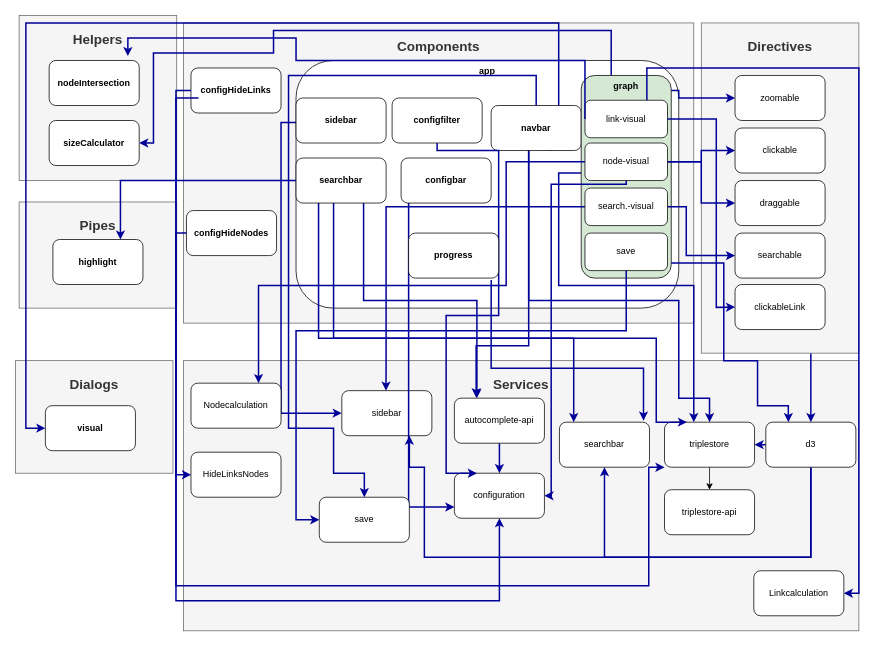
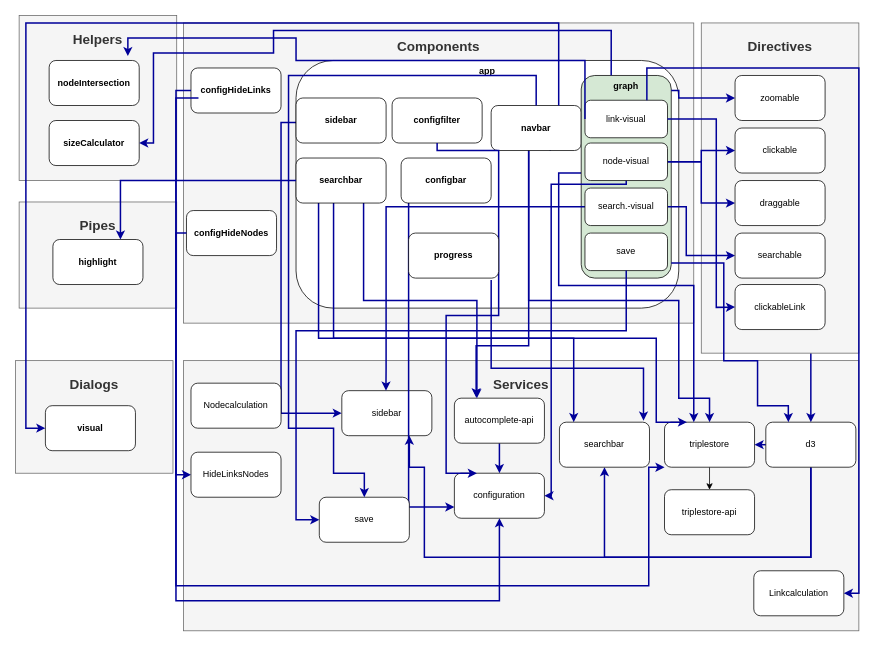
  <mxCell id="0" />
  <mxCell id="1" parent="0" />
  <mxCell id="2" value="&lt;h2&gt;Services&lt;/h2&gt;" style="rounded=0;whiteSpace=wrap;html=1;verticalAlign=top;fillColor=#f5f5f5;strokeColor=#666666;fontColor=#333333;" parent="1" vertex="1"><mxGeometry x="244" y="480" width="900" height="360" as="geometry" /></mxCell>
  <mxCell id="3" value="&lt;h2&gt;Components&lt;/h2&gt;" style="rounded=0;whiteSpace=wrap;html=1;verticalAlign=top;fillColor=#f5f5f5;strokeColor=#666666;fontColor=#333333;" parent="1" vertex="1"><mxGeometry x="244" y="30" width="680" height="400" as="geometry" /></mxCell>
  <mxCell id="4" style="edgeStyle=orthogonalEdgeStyle;rounded=0;orthogonalLoop=1;jettySize=auto;html=1;exitX=0;exitY=0.25;exitDx=0;exitDy=0;entryX=0;entryY=0.5;entryDx=0;entryDy=0;strokeColor=#000099;strokeWidth=2;" parent="1" source="5" target="31" edge="1"><mxGeometry relative="1" as="geometry" /></mxCell>
  <mxCell id="5" value="app" style="rounded=1;whiteSpace=wrap;html=1;verticalAlign=top;fontStyle=1" parent="1" vertex="1"><mxGeometry x="394" y="80" width="510" height="330" as="geometry" /></mxCell>
  <mxCell id="6" style="edgeStyle=orthogonalEdgeStyle;rounded=0;orthogonalLoop=1;jettySize=auto;html=1;strokeColor=#000099;strokeWidth=2;" parent="1" source="8" edge="1"><mxGeometry relative="1" as="geometry"><Array as="points"><mxPoint x="704" y="460" /><mxPoint x="634" y="460" /><mxPoint x="634" y="529" /></Array><mxPoint x="634" y="529" as="targetPoint" /></mxGeometry></mxCell>
  <mxCell id="7" style="edgeStyle=orthogonalEdgeStyle;rounded=0;orthogonalLoop=1;jettySize=auto;html=1;exitX=0.656;exitY=1.005;exitDx=0;exitDy=0;entryX=0.5;entryY=0;entryDx=0;entryDy=0;strokeColor=#000099;strokeWidth=2;exitPerimeter=0;" parent="1" source="8" target="10" edge="1"><mxGeometry relative="1" as="geometry"><Array as="points"><mxPoint x="733" y="170" /><mxPoint x="704" y="170" /><mxPoint x="704" y="400" /><mxPoint x="904" y="400" /><mxPoint x="904" y="530" /><mxPoint x="945" y="530" /></Array></mxGeometry></mxCell>
  <mxCell id="8" value="navbar" style="rounded=1;whiteSpace=wrap;html=1;fontStyle=1" parent="1" vertex="1"><mxGeometry x="654" y="140" width="120" height="60" as="geometry" /></mxCell>
  <mxCell id="9" style="edgeStyle=orthogonalEdgeStyle;rounded=0;orthogonalLoop=1;jettySize=auto;html=1;exitX=0.5;exitY=1;exitDx=0;exitDy=0;entryX=0.5;entryY=0;entryDx=0;entryDy=0;" parent="1" source="10" target="28" edge="1"><mxGeometry relative="1" as="geometry" /></mxCell>
  <mxCell id="10" value="triplestore" style="rounded=1;whiteSpace=wrap;html=1;" parent="1" vertex="1"><mxGeometry x="885" y="562" width="120" height="60" as="geometry" /></mxCell>
  <mxCell id="11" value="sidebar" style="rounded=1;whiteSpace=wrap;html=1;fontStyle=1" parent="1" vertex="1"><mxGeometry x="394" y="130" width="120" height="60" as="geometry" /></mxCell>
  <mxCell id="12" style="edgeStyle=orthogonalEdgeStyle;rounded=0;orthogonalLoop=1;jettySize=auto;html=1;strokeColor=#000099;strokeWidth=2;" parent="1" source="13" target="10" edge="1"><mxGeometry relative="1" as="geometry"><Array as="points"><mxPoint x="744" y="230" /><mxPoint x="744" y="380" /><mxPoint x="924" y="380" /></Array></mxGeometry></mxCell>
  <mxCell id="13" value="graph" style="rounded=1;whiteSpace=wrap;html=1;verticalAlign=top;fontStyle=1;fillColor=#d5e8d4;" parent="1" vertex="1"><mxGeometry x="774" y="100" width="120" height="270" as="geometry" /></mxCell>
  <mxCell id="14" style="edgeStyle=orthogonalEdgeStyle;rounded=0;orthogonalLoop=1;jettySize=auto;html=1;entryX=0.5;entryY=0;entryDx=0;entryDy=0;fillColor=#f8cecc;strokeColor=#000099;strokeWidth=2;" parent="1" source="15" target="27" edge="1"><mxGeometry relative="1" as="geometry"><Array as="points"><mxPoint x="1039" y="380" /><mxPoint x="1039" y="380" /></Array></mxGeometry></mxCell>
  <mxCell id="15" value="&lt;h2&gt;Directives&lt;/h2&gt;" style="rounded=0;whiteSpace=wrap;html=1;verticalAlign=top;fillColor=#f5f5f5;strokeColor=#666666;fontColor=#333333;" parent="1" vertex="1"><mxGeometry x="934" y="30" width="210" height="440" as="geometry" /></mxCell>
  <mxCell id="16" value="link-visual" style="rounded=1;whiteSpace=wrap;html=1;" parent="1" vertex="1"><mxGeometry x="779" y="133" width="110" height="50" as="geometry" /></mxCell>
  <mxCell id="17" style="edgeStyle=orthogonalEdgeStyle;rounded=0;orthogonalLoop=1;jettySize=auto;html=1;exitX=1;exitY=0.5;exitDx=0;exitDy=0;entryX=0;entryY=0.5;entryDx=0;entryDy=0;strokeColor=#000099;strokeWidth=2;" parent="1" source="20" target="22" edge="1"><mxGeometry relative="1" as="geometry" /></mxCell>
  <mxCell id="18" style="edgeStyle=orthogonalEdgeStyle;rounded=0;orthogonalLoop=1;jettySize=auto;html=1;exitX=1;exitY=0.5;exitDx=0;exitDy=0;entryX=0;entryY=0.5;entryDx=0;entryDy=0;strokeColor=#000099;strokeWidth=2;" parent="1" source="20" target="21" edge="1"><mxGeometry relative="1" as="geometry" /></mxCell>
  <mxCell id="19" style="edgeStyle=orthogonalEdgeStyle;rounded=0;orthogonalLoop=1;jettySize=auto;html=1;entryX=1;entryY=0.5;entryDx=0;entryDy=0;strokeColor=#000099;strokeWidth=2;" parent="1" source="20" target="45" edge="1"><mxGeometry relative="1" as="geometry"><Array as="points"><mxPoint x="834" y="245" /><mxPoint x="734" y="245" /><mxPoint x="734" y="660" /></Array></mxGeometry></mxCell>
  <mxCell id="20" value="node-visual" style="rounded=1;whiteSpace=wrap;html=1;" parent="1" vertex="1"><mxGeometry x="779" y="190" width="110" height="50" as="geometry" /></mxCell>
  <mxCell id="21" value="clickable" style="rounded=1;whiteSpace=wrap;html=1;" parent="1" vertex="1"><mxGeometry x="979" y="170" width="120" height="60" as="geometry" /></mxCell>
  <mxCell id="22" value="draggable" style="rounded=1;whiteSpace=wrap;html=1;" parent="1" vertex="1"><mxGeometry x="979" y="240" width="120" height="60" as="geometry" /></mxCell>
  <mxCell id="23" value="zoomable" style="rounded=1;whiteSpace=wrap;html=1;" parent="1" vertex="1"><mxGeometry x="979" y="100" width="120" height="60" as="geometry" /></mxCell>
  <mxCell id="24" style="edgeStyle=orthogonalEdgeStyle;rounded=0;orthogonalLoop=1;jettySize=auto;html=1;entryX=0.75;entryY=1;entryDx=0;entryDy=0;strokeWidth=2;strokeColor=#000099;" parent="1" source="27" target="31" edge="1"><mxGeometry relative="1" as="geometry"><Array as="points"><mxPoint x="1080" y="742" /><mxPoint x="565" y="742" /><mxPoint x="565" y="622" /><mxPoint x="545" y="622" /></Array></mxGeometry></mxCell>
  <mxCell id="25" style="edgeStyle=orthogonalEdgeStyle;rounded=0;orthogonalLoop=1;jettySize=auto;html=1;exitX=0;exitY=0.5;exitDx=0;exitDy=0;entryX=1;entryY=0.5;entryDx=0;entryDy=0;strokeColor=#000099;strokeWidth=2;" parent="1" source="27" target="10" edge="1"><mxGeometry relative="1" as="geometry" /></mxCell>
  <mxCell id="26" style="edgeStyle=orthogonalEdgeStyle;rounded=0;orthogonalLoop=1;jettySize=auto;html=1;exitX=0.5;exitY=1;exitDx=0;exitDy=0;entryX=0.5;entryY=1;entryDx=0;entryDy=0;strokeColor=#000099;strokeWidth=2;" parent="1" source="27" target="40" edge="1"><mxGeometry relative="1" as="geometry"><Array as="points"><mxPoint x="1080" y="742" /><mxPoint x="805" y="742" /></Array></mxGeometry></mxCell>
  <mxCell id="27" value="d3" style="rounded=1;whiteSpace=wrap;html=1;" parent="1" vertex="1"><mxGeometry x="1020" y="562" width="120" height="60" as="geometry" /></mxCell>
  <mxCell id="28" value="triplestore-api" style="rounded=1;whiteSpace=wrap;html=1;" parent="1" vertex="1"><mxGeometry x="885" y="652" width="120" height="60" as="geometry" /></mxCell>
  <mxCell id="29" value="" style="edgeStyle=orthogonalEdgeStyle;rounded=0;orthogonalLoop=1;jettySize=auto;html=1;strokeColor=#000099;strokeWidth=2;" parent="1" source="30" target="45" edge="1"><mxGeometry relative="1" as="geometry" /></mxCell>
  <mxCell id="30" value="autocomplete-api" style="rounded=1;whiteSpace=wrap;html=1;" parent="1" vertex="1"><mxGeometry x="605" y="530" width="120" height="60" as="geometry" /></mxCell>
  <mxCell id="31" value="sidebar" style="rounded=1;whiteSpace=wrap;html=1;" parent="1" vertex="1"><mxGeometry x="455" y="520" width="120" height="60" as="geometry" /></mxCell>
  <mxCell id="32" style="edgeStyle=orthogonalEdgeStyle;rounded=0;orthogonalLoop=1;jettySize=auto;html=1;fillColor=#f8cecc;strokeColor=#000099;strokeWidth=2;" parent="1" target="23" edge="1"><mxGeometry relative="1" as="geometry"><Array as="points"><mxPoint x="904" y="120" /><mxPoint x="904" y="130" /></Array><mxPoint x="894" y="120" as="sourcePoint" /></mxGeometry></mxCell>
  <mxCell id="33" style="edgeStyle=orthogonalEdgeStyle;rounded=0;orthogonalLoop=1;jettySize=auto;html=1;entryX=0;entryY=0.5;entryDx=0;entryDy=0;strokeColor=#000099;strokeWidth=2;" parent="1" source="35" target="42" edge="1"><mxGeometry relative="1" as="geometry"><Array as="points"><mxPoint x="914" y="275" /><mxPoint x="914" y="340" /></Array></mxGeometry></mxCell>
  <mxCell id="34" style="edgeStyle=orthogonalEdgeStyle;rounded=0;orthogonalLoop=1;jettySize=auto;html=1;entryX=0.49;entryY=0;entryDx=0;entryDy=0;strokeColor=#000099;strokeWidth=2;entryPerimeter=0;" parent="1" source="35" target="31" edge="1"><mxGeometry relative="1" as="geometry"><Array as="points"><mxPoint x="514" y="275" /><mxPoint x="514" y="490" /><mxPoint x="514" y="490" /></Array></mxGeometry></mxCell>
  <mxCell id="35" value="search.-visual" style="rounded=1;whiteSpace=wrap;html=1;" parent="1" vertex="1"><mxGeometry x="779" y="250" width="110" height="50" as="geometry" /></mxCell>
  <mxCell id="36" style="edgeStyle=orthogonalEdgeStyle;rounded=0;orthogonalLoop=1;jettySize=auto;html=1;strokeColor=#000099;strokeWidth=2;" parent="1" source="39" target="40" edge="1"><mxGeometry relative="1" as="geometry"><Array as="points"><mxPoint x="424" y="450" /><mxPoint x="764" y="450" /></Array></mxGeometry></mxCell>
  <mxCell id="37" style="edgeStyle=orthogonalEdgeStyle;rounded=0;orthogonalLoop=1;jettySize=auto;html=1;entryX=0.25;entryY=0;entryDx=0;entryDy=0;strokeColor=#000099;strokeWidth=2;" parent="1" source="39" target="10" edge="1"><mxGeometry relative="1" as="geometry"><Array as="points"><mxPoint x="444" y="450" /><mxPoint x="874" y="450" /></Array></mxGeometry></mxCell>
  <mxCell id="38" style="edgeStyle=orthogonalEdgeStyle;rounded=0;orthogonalLoop=1;jettySize=auto;html=1;entryX=0.25;entryY=0;entryDx=0;entryDy=0;strokeColor=#000099;strokeWidth=2;exitX=0.75;exitY=1;exitDx=0;exitDy=0;" parent="1" source="39" target="30" edge="1"><mxGeometry relative="1" as="geometry"><Array as="points"><mxPoint x="484" y="400" /><mxPoint x="635" y="400" /></Array></mxGeometry></mxCell>
  <mxCell id="39" value="searchbar" style="rounded=1;whiteSpace=wrap;html=1;fontStyle=1" parent="1" vertex="1"><mxGeometry x="394" y="210" width="120" height="60" as="geometry" /></mxCell>
  <mxCell id="40" value="searchbar" style="rounded=1;whiteSpace=wrap;html=1;" parent="1" vertex="1"><mxGeometry x="745" y="562" width="120" height="60" as="geometry" /></mxCell>
  <mxCell id="41" style="edgeStyle=orthogonalEdgeStyle;rounded=0;orthogonalLoop=1;jettySize=auto;html=1;entryX=0.25;entryY=0;entryDx=0;entryDy=0;strokeColor=#000099;strokeWidth=2;" parent="1" source="13" target="27" edge="1"><mxGeometry relative="1" as="geometry"><Array as="points"><mxPoint x="964" y="350" /><mxPoint x="964" y="480" /><mxPoint x="1009" y="480" /><mxPoint x="1009" y="540" /><mxPoint x="1050" y="540" /></Array></mxGeometry></mxCell>
  <mxCell id="42" value="searchable" style="rounded=1;whiteSpace=wrap;html=1;" parent="1" vertex="1"><mxGeometry x="979" y="310" width="120" height="60" as="geometry" /></mxCell>
  <mxCell id="43" style="edgeStyle=orthogonalEdgeStyle;rounded=0;orthogonalLoop=1;jettySize=auto;html=1;strokeColor=#000099;strokeWidth=2;entryX=0;entryY=0.75;entryDx=0;entryDy=0;" parent="1" source="44" target="45" edge="1"><mxGeometry relative="1" as="geometry"><mxPoint x="554" y="550" as="targetPoint" /><Array as="points"><mxPoint x="544" y="675" /></Array></mxGeometry></mxCell>
  <mxCell id="44" value="configbar" style="rounded=1;whiteSpace=wrap;html=1;fontStyle=1" parent="1" vertex="1"><mxGeometry x="534" y="210" width="120" height="60" as="geometry" /></mxCell>
  <mxCell id="45" value="configuration" style="rounded=1;whiteSpace=wrap;html=1;" parent="1" vertex="1"><mxGeometry x="605" y="630" width="120" height="60" as="geometry" /></mxCell>
  <mxCell id="46" value="&lt;h2&gt;Helpers&lt;/h2&gt;" style="rounded=0;whiteSpace=wrap;html=1;verticalAlign=top;fillColor=#f5f5f5;strokeColor=#666666;fontColor=#333333;" parent="1" vertex="1"><mxGeometry x="25" y="20" width="210" height="220" as="geometry" /></mxCell>
  <mxCell id="47" value="nodeIntersection" style="rounded=1;whiteSpace=wrap;html=1;fontStyle=1" parent="1" vertex="1"><mxGeometry x="65" y="80" width="120" height="60" as="geometry" /></mxCell>
  <mxCell id="48" style="edgeStyle=orthogonalEdgeStyle;rounded=0;orthogonalLoop=1;jettySize=auto;html=1;exitX=0.5;exitY=1;exitDx=0;exitDy=0;" parent="1" source="46" target="46" edge="1"><mxGeometry relative="1" as="geometry" /></mxCell>
  <mxCell id="49" style="edgeStyle=orthogonalEdgeStyle;rounded=0;orthogonalLoop=1;jettySize=auto;html=1;exitX=0.5;exitY=1;exitDx=0;exitDy=0;strokeColor=#000099;" parent="1" source="46" target="46" edge="1"><mxGeometry relative="1" as="geometry" /></mxCell>
  <mxCell id="50" style="edgeStyle=orthogonalEdgeStyle;rounded=0;orthogonalLoop=1;jettySize=auto;html=1;exitX=0;exitY=0.5;exitDx=0;exitDy=0;entryX=0.874;entryY=-0.098;entryDx=0;entryDy=0;strokeColor=#000099;strokeWidth=2;entryPerimeter=0;" parent="1" source="16" target="47" edge="1"><mxGeometry relative="1" as="geometry"><mxPoint x="209" y="320" as="sourcePoint" /><mxPoint x="224" y="665" as="targetPoint" /><Array as="points"><mxPoint x="779" y="80" /><mxPoint x="394" y="80" /><mxPoint x="394" y="50" /><mxPoint x="170" y="50" /></Array></mxGeometry></mxCell>
  <mxCell id="51" value="sizeCalculator" style="rounded=1;whiteSpace=wrap;html=1;fontStyle=1" parent="1" vertex="1"><mxGeometry x="65" y="160" width="120" height="60" as="geometry" /></mxCell>
  <mxCell id="52" style="edgeStyle=orthogonalEdgeStyle;rounded=0;orthogonalLoop=1;jettySize=auto;html=1;entryX=1;entryY=0.5;entryDx=0;entryDy=0;strokeColor=#000099;strokeWidth=2;exitX=0.333;exitY=-0.001;exitDx=0;exitDy=0;exitPerimeter=0;" parent="1" source="13" target="51" edge="1"><mxGeometry relative="1" as="geometry"><mxPoint x="814" y="120" as="sourcePoint" /><mxPoint x="339" y="120" as="targetPoint" /><Array as="points"><mxPoint x="814" y="40" /><mxPoint x="364" y="40" /><mxPoint x="364" y="70" /><mxPoint x="204" y="70" /><mxPoint x="204" y="190" /></Array></mxGeometry></mxCell>
  <mxCell id="53" value="configfilter" style="rounded=1;whiteSpace=wrap;html=1;fontStyle=1" parent="1" vertex="1"><mxGeometry x="522" y="130" width="120" height="60" as="geometry" /></mxCell>
  <mxCell id="54" style="edgeStyle=orthogonalEdgeStyle;rounded=0;orthogonalLoop=1;jettySize=auto;html=1;strokeColor=#000099;strokeWidth=2;exitX=0.5;exitY=1;exitDx=0;exitDy=0;entryX=0.25;entryY=0;entryDx=0;entryDy=0;" parent="1" source="53" target="45" edge="1"><mxGeometry relative="1" as="geometry"><mxPoint x="582" y="630" as="targetPoint" /><mxPoint x="592" y="280" as="sourcePoint" /><Array as="points"><mxPoint x="582" y="200" /><mxPoint x="664" y="200" /><mxPoint x="664" y="420" /><mxPoint x="594" y="420" /><mxPoint x="594" y="630" /></Array></mxGeometry></mxCell>
  <mxCell id="55" value="save" style="rounded=1;whiteSpace=wrap;html=1;" parent="1" vertex="1"><mxGeometry x="425" y="662" width="120" height="60" as="geometry" /></mxCell>
  <mxCell id="56" style="edgeStyle=orthogonalEdgeStyle;rounded=0;orthogonalLoop=1;jettySize=auto;html=1;exitX=0.5;exitY=0;exitDx=0;exitDy=0;entryX=0.5;entryY=0;entryDx=0;entryDy=0;strokeColor=#000099;strokeWidth=2;" parent="1" source="8" target="55" edge="1"><mxGeometry relative="1" as="geometry"><Array as="points"><mxPoint x="714" y="100" /><mxPoint x="384" y="100" /><mxPoint x="384" y="570" /><mxPoint x="444" y="570" /><mxPoint x="444" y="630" /><mxPoint x="485" y="630" /></Array><mxPoint x="742.72" y="210.3" as="sourcePoint" /><mxPoint x="914" y="480" as="targetPoint" /></mxGeometry></mxCell>
  <mxCell id="57" value="save" style="rounded=1;whiteSpace=wrap;html=1;" parent="1" vertex="1"><mxGeometry x="779" y="310" width="110" height="50" as="geometry" /></mxCell>
  <mxCell id="58" style="edgeStyle=orthogonalEdgeStyle;rounded=0;orthogonalLoop=1;jettySize=auto;html=1;strokeColor=#000099;strokeWidth=2;entryX=0;entryY=0.5;entryDx=0;entryDy=0;" parent="1" source="57" edge="1" target="55"><mxGeometry relative="1" as="geometry"><Array as="points"><mxPoint x="834" y="440" /><mxPoint x="394" y="440" /><mxPoint x="394" y="692" /></Array><mxPoint x="724" y="150" as="sourcePoint" /><mxPoint x="394" y="660" as="targetPoint" /></mxGeometry></mxCell>
  <mxCell id="59" value="&lt;h2&gt;Pipes&lt;/h2&gt;" style="rounded=0;whiteSpace=wrap;html=1;verticalAlign=top;fillColor=#f5f5f5;strokeColor=#666666;fontColor=#333333;" parent="1" vertex="1"><mxGeometry x="25" y="268.57" width="210" height="141.43" as="geometry" /></mxCell>
  <mxCell id="60" value="highlight" style="rounded=1;whiteSpace=wrap;html=1;fontStyle=1" parent="1" vertex="1"><mxGeometry x="70" y="318.57" width="120" height="60" as="geometry" /></mxCell>
  <mxCell id="61" style="edgeStyle=orthogonalEdgeStyle;rounded=0;orthogonalLoop=1;jettySize=auto;html=1;exitX=0.5;exitY=1;exitDx=0;exitDy=0;" parent="1" source="59" target="59" edge="1"><mxGeometry relative="1" as="geometry" /></mxCell>
  <mxCell id="62" style="edgeStyle=orthogonalEdgeStyle;rounded=0;orthogonalLoop=1;jettySize=auto;html=1;exitX=0.5;exitY=1;exitDx=0;exitDy=0;strokeColor=#000099;" parent="1" source="59" target="59" edge="1"><mxGeometry relative="1" as="geometry" /></mxCell>
  <mxCell id="63" value="" style="endArrow=classic;html=1;exitX=0;exitY=0.5;exitDx=0;exitDy=0;entryX=0.75;entryY=0;entryDx=0;entryDy=0;rounded=0;strokeWidth=2;strokeColor=#000099;" parent="1" source="39" target="60" edge="1"><mxGeometry width="50" height="50" relative="1" as="geometry"><mxPoint x="454" y="310" as="sourcePoint" /><mxPoint x="504" y="260" as="targetPoint" /><Array as="points"><mxPoint x="344" y="240" /><mxPoint x="160" y="240" /></Array></mxGeometry></mxCell>
  <mxCell id="64" value="clickableLink" style="rounded=1;whiteSpace=wrap;html=1;" parent="1" vertex="1"><mxGeometry x="979" y="378.57" width="120" height="60" as="geometry" /></mxCell>
  <mxCell id="65" value="" style="endArrow=classic;html=1;strokeColor=#000099;strokeWidth=2;exitX=1;exitY=0.5;exitDx=0;exitDy=0;entryX=0;entryY=0.5;entryDx=0;entryDy=0;rounded=0;" parent="1" source="16" target="64" edge="1"><mxGeometry width="50" height="50" relative="1" as="geometry"><mxPoint x="844" y="330" as="sourcePoint" /><mxPoint x="894" y="280" as="targetPoint" /><Array as="points"><mxPoint x="954" y="158" /><mxPoint x="954" y="409" /></Array></mxGeometry></mxCell>
  <mxCell id="66" value="&lt;font style=&quot;font-size: 12px&quot;&gt;Nodecalculation&lt;/font&gt;" style="rounded=1;whiteSpace=wrap;html=1;" parent="1" vertex="1"><mxGeometry x="254" y="510" width="120" height="60" as="geometry" /></mxCell>
  <mxCell id="67" value="&lt;div style=&quot;line-height: 19px&quot;&gt;&lt;font style=&quot;font-size: 12px&quot;&gt;Linkcalculation&lt;/font&gt;&lt;/div&gt;" style="rounded=1;whiteSpace=wrap;html=1;" parent="1" vertex="1"><mxGeometry x="1004" y="760" width="120" height="60" as="geometry" /></mxCell>
- <mxCell id="68" style="edgeStyle=orthogonalEdgeStyle;rounded=0;orthogonalLoop=1;jettySize=auto;html=1;fillColor=#f8cecc;strokeColor=#000099;strokeWidth=2;entryX=0.75;entryY=0;entryDx=0;entryDy=0;exitX=0;exitY=0.5;exitDx=0;exitDy=0;" parent="1" source="20" target="66" edge="1"><mxGeometry relative="1" as="geometry"><Array as="points"><mxPoint x="674" y="215" /><mxPoint x="674" y="380" /><mxPoint x="344" y="380" /></Array><mxPoint x="904" y="130" as="sourcePoint" /><mxPoint x="989" y="140.067" as="targetPoint" /></mxGeometry></mxCell>
  <mxCell id="69" style="edgeStyle=orthogonalEdgeStyle;rounded=0;orthogonalLoop=1;jettySize=auto;html=1;fillColor=#f8cecc;strokeColor=#000099;strokeWidth=2;exitX=0.75;exitY=0;exitDx=0;exitDy=0;entryX=1;entryY=0.5;entryDx=0;entryDy=0;" parent="1" source="16" target="67" edge="1"><mxGeometry relative="1" as="geometry"><Array as="points"><mxPoint x="862" y="90" /><mxPoint x="1144" y="90" /><mxPoint x="1144" y="790" /></Array><mxPoint x="789" y="225" as="sourcePoint" /><mxPoint x="324" y="530" as="targetPoint" /></mxGeometry></mxCell>
  <mxCell id="70" value="&lt;h2&gt;Dialogs&lt;/h2&gt;" style="rounded=0;whiteSpace=wrap;html=1;verticalAlign=top;fillColor=#f5f5f5;strokeColor=#666666;fontColor=#333333;" parent="1" vertex="1"><mxGeometry x="20" y="480" width="210" height="150" as="geometry" /></mxCell>
  <mxCell id="71" value="visual" style="rounded=1;whiteSpace=wrap;html=1;fontStyle=1" parent="1" vertex="1"><mxGeometry x="60" y="540" width="120" height="60" as="geometry" /></mxCell>
  <mxCell id="72" value="progress" style="rounded=1;whiteSpace=wrap;html=1;fontStyle=1" parent="1" vertex="1"><mxGeometry x="544" y="310" width="120" height="60" as="geometry" /></mxCell>
  <mxCell id="73" value="" style="endArrow=classic;html=1;strokeColor=#000099;strokeWidth=2;exitX=0.917;exitY=1.04;exitDx=0;exitDy=0;exitPerimeter=0;rounded=0;" parent="1" source="72" edge="1"><mxGeometry width="50" height="50" relative="1" as="geometry"><mxPoint x="584" y="460" as="sourcePoint" /><mxPoint x="857" y="560" as="targetPoint" /><Array as="points"><mxPoint x="654" y="490" /><mxPoint x="857" y="490" /></Array></mxGeometry></mxCell>
  <mxCell id="74" style="edgeStyle=orthogonalEdgeStyle;rounded=0;orthogonalLoop=1;jettySize=auto;html=1;exitX=0.75;exitY=0;exitDx=0;exitDy=0;entryX=0;entryY=0.5;entryDx=0;entryDy=0;strokeColor=#000099;strokeWidth=2;" edge="1" parent="1" source="8" target="71"><mxGeometry relative="1" as="geometry"><Array as="points"><mxPoint x="744" y="30" /><mxPoint x="34" y="30" /><mxPoint x="34" y="570" /></Array><mxPoint x="724" y="150" as="sourcePoint" /><mxPoint x="495" y="672" as="targetPoint" /></mxGeometry></mxCell>
  <mxCell id="75" value="configHideLinks" style="rounded=1;whiteSpace=wrap;html=1;fontStyle=1" vertex="1" parent="1"><mxGeometry x="254" y="90" width="120" height="60" as="geometry" /></mxCell>
  <mxCell id="76" value="configHideNodes" style="rounded=1;whiteSpace=wrap;html=1;fontStyle=1" vertex="1" parent="1"><mxGeometry x="248" y="280" width="120" height="60" as="geometry" /></mxCell>
  <mxCell id="77" style="edgeStyle=orthogonalEdgeStyle;rounded=0;orthogonalLoop=1;jettySize=auto;html=1;fillColor=#f8cecc;strokeColor=#000099;strokeWidth=2;exitX=0;exitY=0.5;exitDx=0;exitDy=0;entryX=0;entryY=1;entryDx=0;entryDy=0;" edge="1" parent="1" source="76" target="10"><mxGeometry relative="1" as="geometry"><Array as="points"><mxPoint x="234" y="310" /><mxPoint x="234" y="780" /><mxPoint x="864" y="780" /><mxPoint x="864" y="622" /></Array><mxPoint x="789" y="225" as="sourcePoint" /><mxPoint x="254" y="640" as="targetPoint" /></mxGeometry></mxCell>
  <mxCell id="78" style="edgeStyle=orthogonalEdgeStyle;rounded=0;orthogonalLoop=1;jettySize=auto;html=1;fillColor=#f8cecc;strokeColor=#000099;strokeWidth=2;exitX=0;exitY=0.5;exitDx=0;exitDy=0;entryX=0;entryY=0.5;entryDx=0;entryDy=0;" edge="1" parent="1" source="75" target="79"><mxGeometry relative="1" as="geometry"><Array as="points"><mxPoint x="234" y="120" /><mxPoint x="234" y="632" /></Array><mxPoint x="288" y="350" as="sourcePoint" /><mxPoint x="254" y="640" as="targetPoint" /></mxGeometry></mxCell>
  <mxCell id="79" value="HideLinksNodes" style="rounded=1;whiteSpace=wrap;html=1;" vertex="1" parent="1"><mxGeometry x="254" y="602" width="120" height="60" as="geometry" /></mxCell>
  <mxCell id="80" style="edgeStyle=orthogonalEdgeStyle;rounded=0;orthogonalLoop=1;jettySize=auto;html=1;fillColor=#f8cecc;strokeColor=#000099;strokeWidth=2;exitX=0;exitY=0.5;exitDx=0;exitDy=0;" edge="1" parent="1" target="45"><mxGeometry relative="1" as="geometry"><Array as="points"><mxPoint x="234" y="130" /><mxPoint x="234" y="800" /><mxPoint x="665" y="800" /></Array><mxPoint x="264" y="130" as="sourcePoint" /><mxPoint x="264" y="720" as="targetPoint" /></mxGeometry></mxCell>
